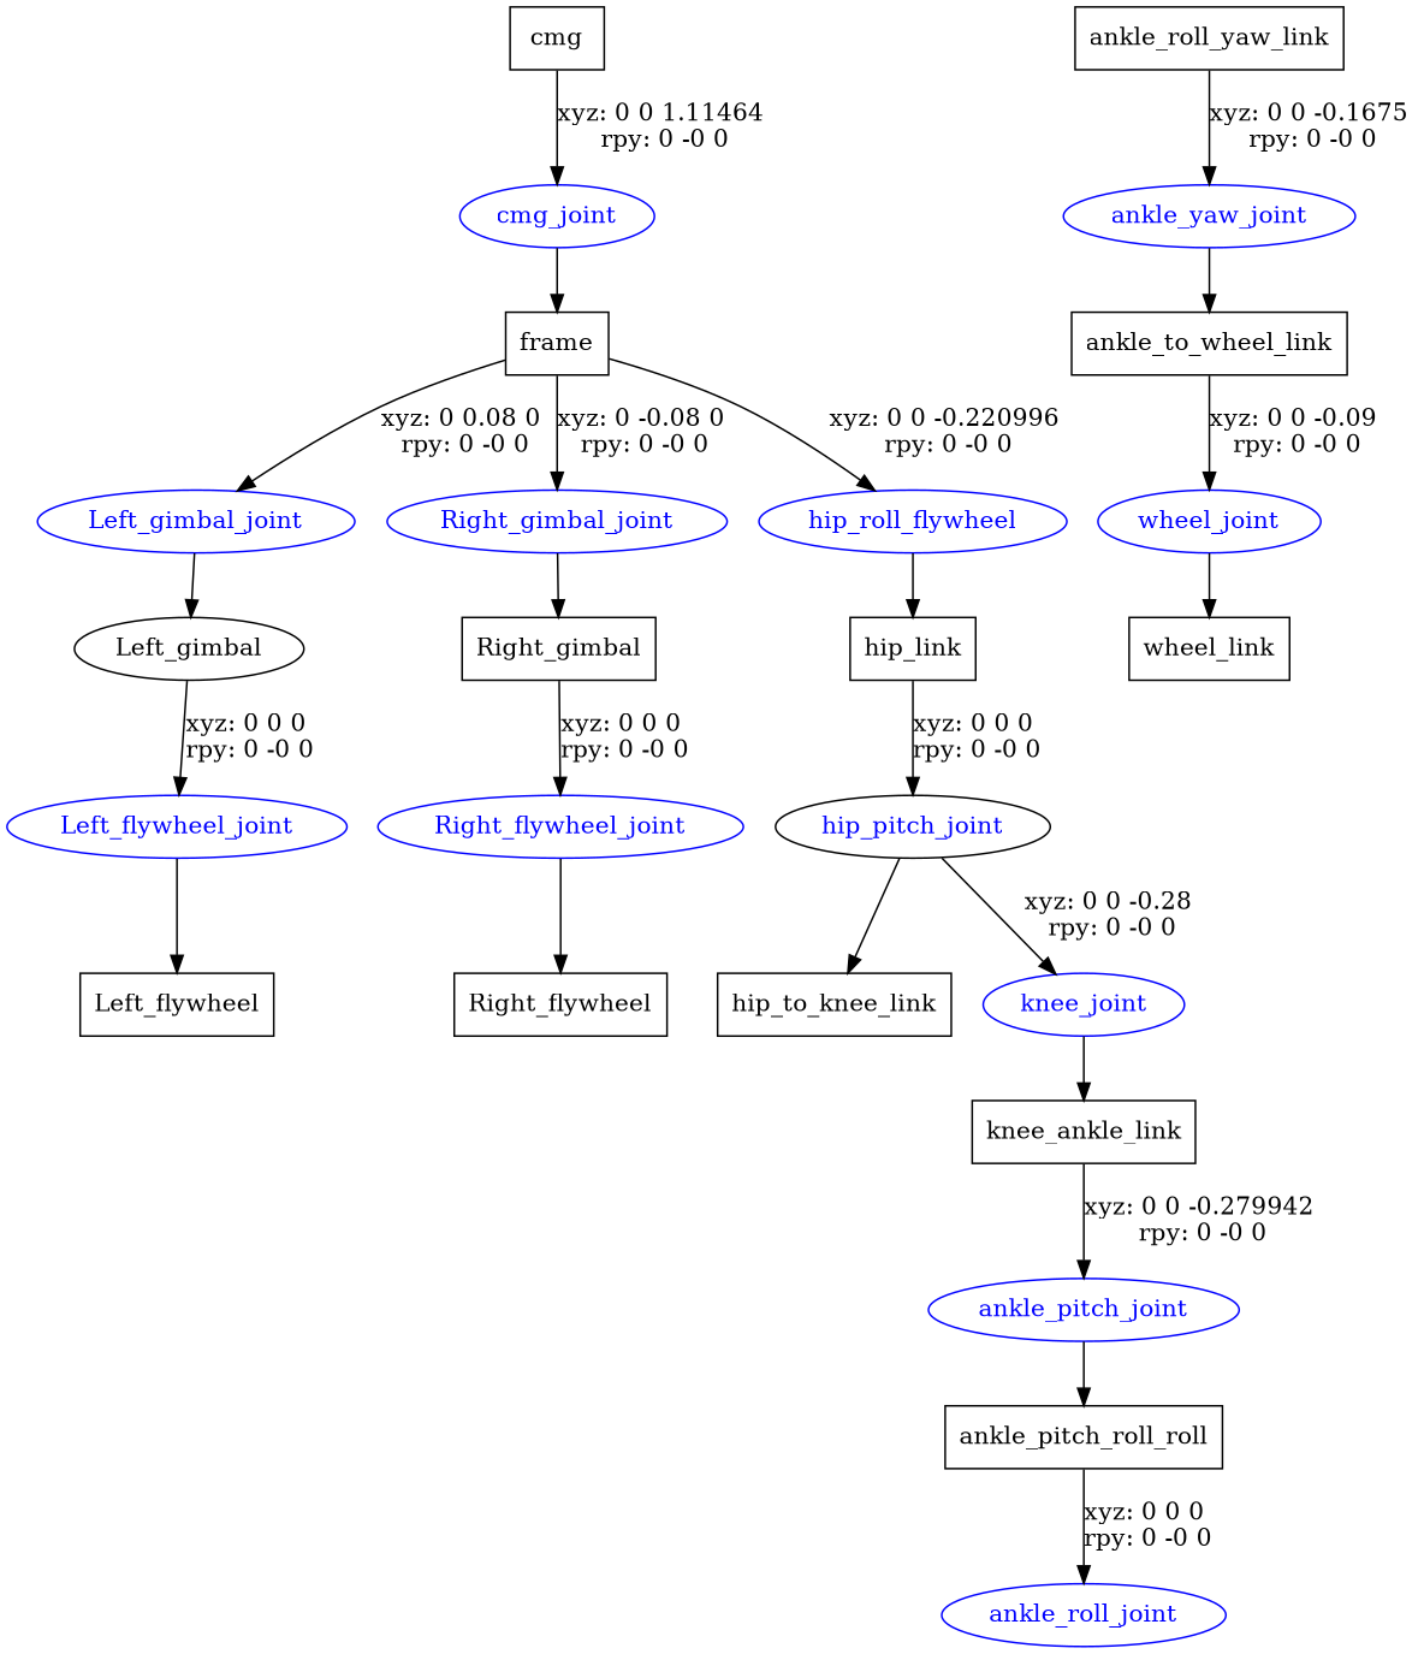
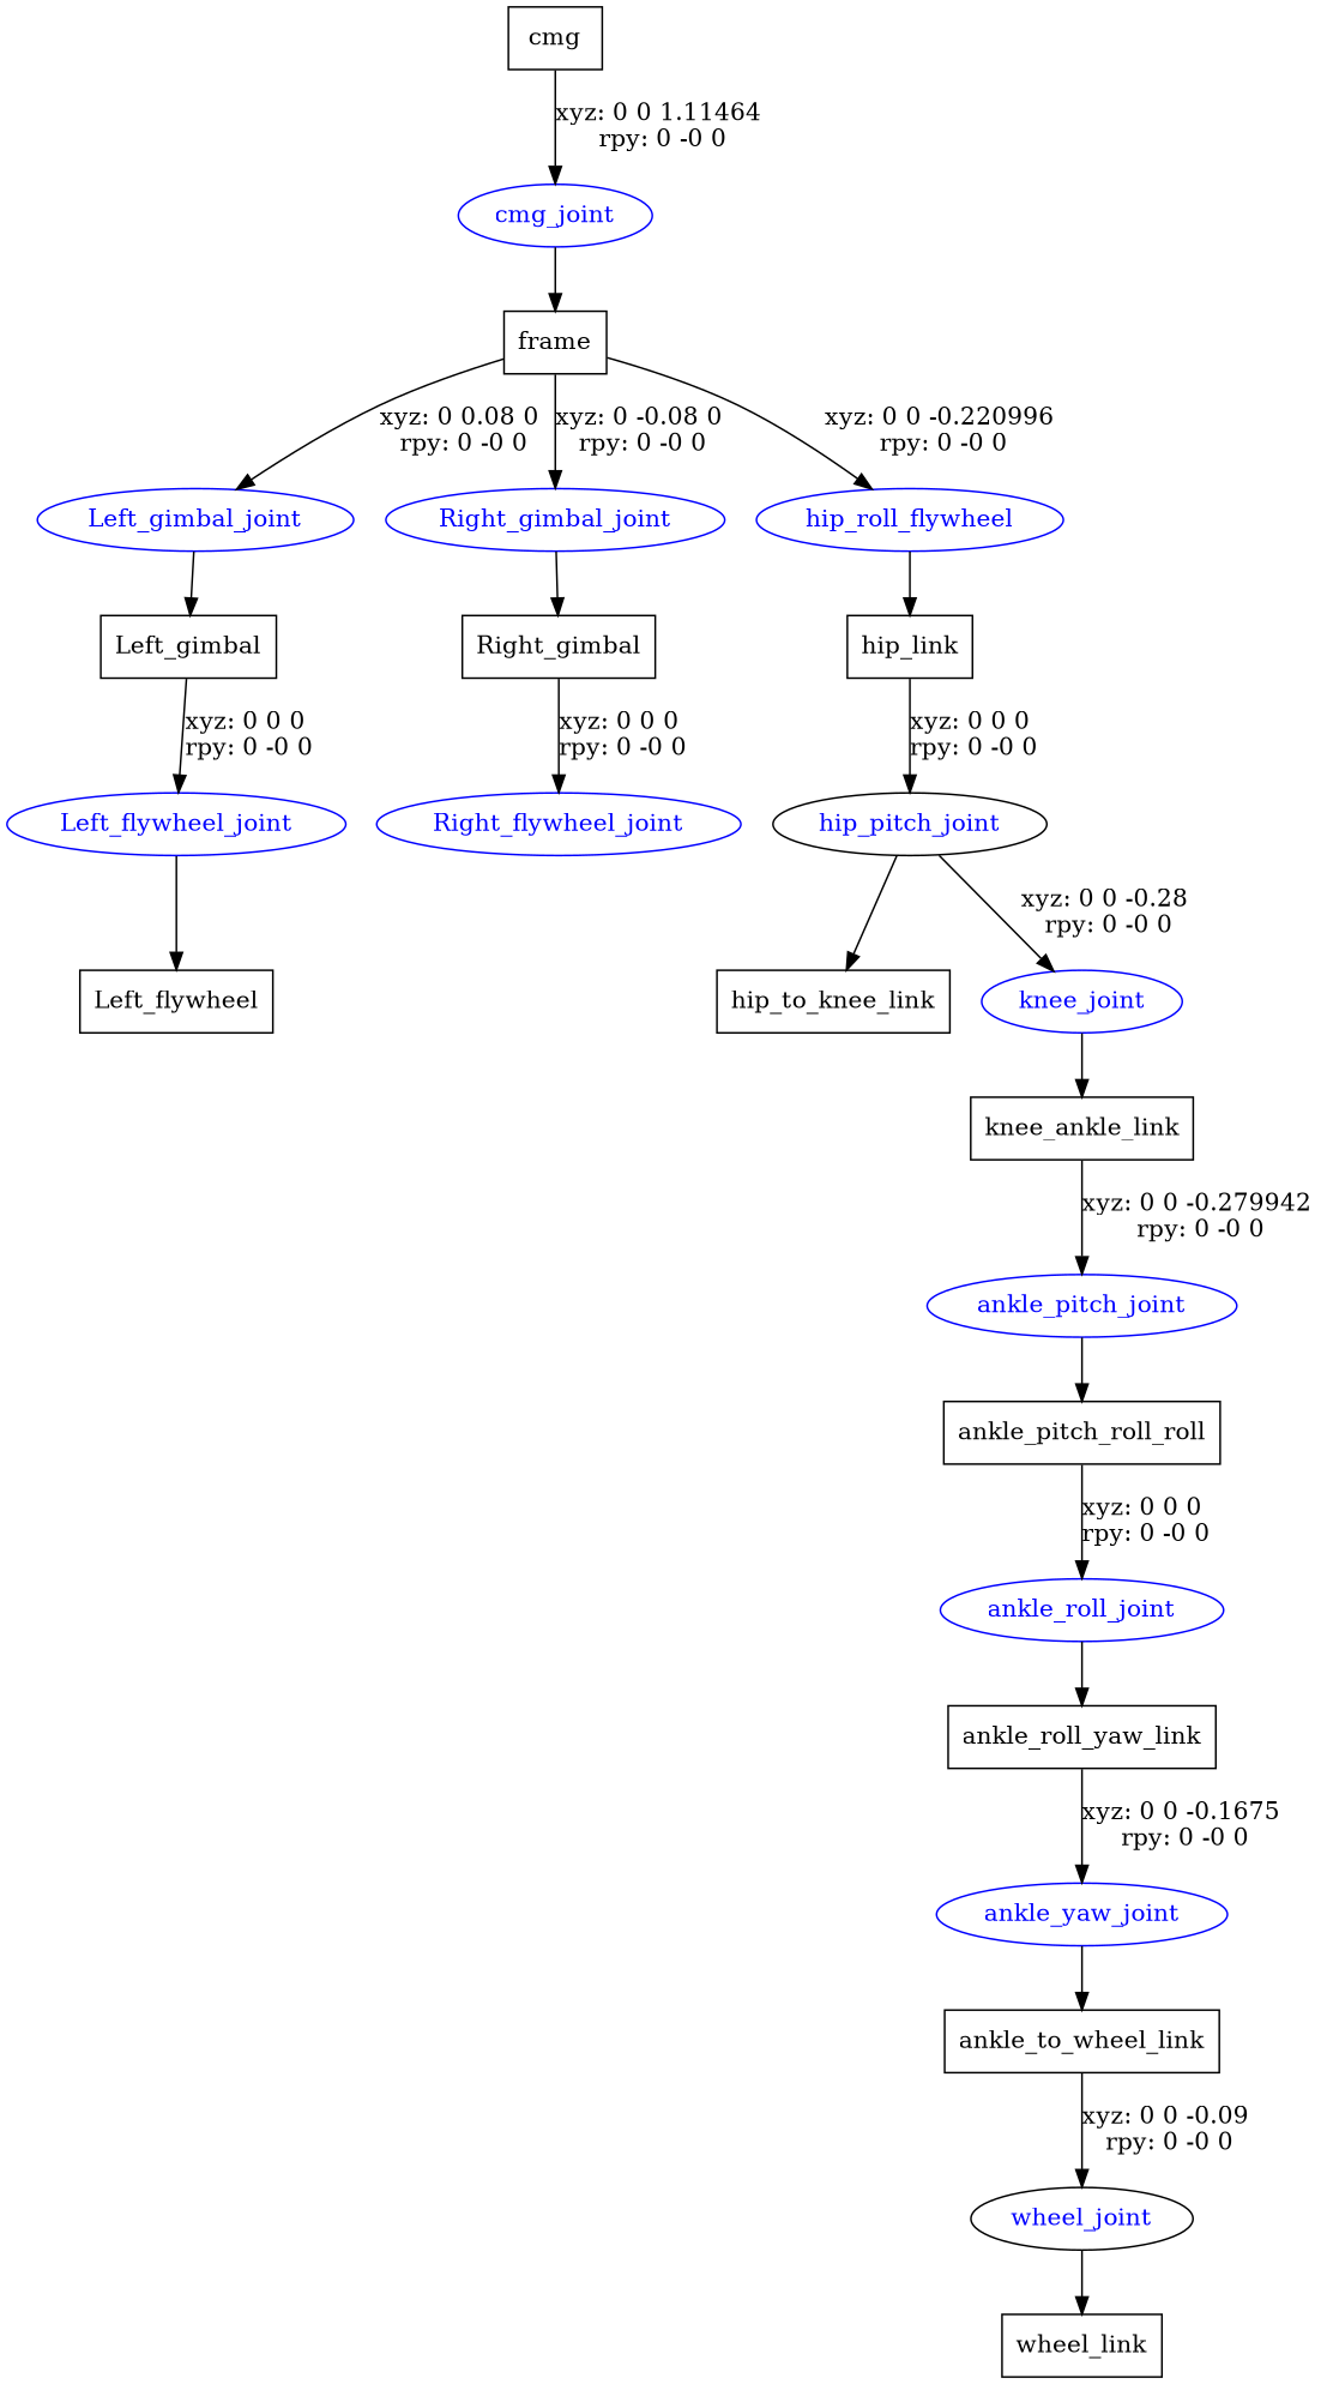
  digraph {
    node [shape=box]
    n1 [label=cmg]
    cmg_joint [color=blue fontcolor=blue shape=ellipse]
    n3 [label=frame]
    Left_gimbal_joint [color=blue fontcolor=blue shape=ellipse]
    Right_gimbal_joint [color=blue fontcolor=blue shape=ellipse]
    n6 [color=blue fontcolor=blue label=hip_roll_flywheel shape=ellipse]
-   n7 [label=Left_gimbal shape=ellipse]
+   n7 [label=Left_gimbal]
    n8 [label=Right_gimbal]
    n9 [label=hip_link]
    Left_flywheel_joint [color=blue fontcolor=blue shape=ellipse]
    n11 [label=Left_flywheel]
    Right_flywheel_joint [color=blue fontcolor=blue shape=ellipse]
-   n13 [label=Right_flywheel]
    hip_pitch_joint [color=black fontcolor=blue shape=ellipse]
    n15 [label=hip_to_knee_link]
    knee_joint [color=blue fontcolor=blue shape=ellipse]
    n17 [label=knee_ankle_link]
    ankle_pitch_joint [color=blue fontcolor=blue shape=ellipse]
    n19 [label=ankle_pitch_roll_roll]
    ankle_roll_joint [color=blue fontcolor=blue shape=ellipse]
    n21 [label=ankle_roll_yaw_link]
    ankle_yaw_joint [color=blue fontcolor=blue shape=ellipse]
    n23 [label=ankle_to_wheel_link]
-   wheel_joint [color=blue fontcolor=blue shape=ellipse]
+   wheel_joint [color=black fontcolor=blue shape=ellipse]
    n25 [label=wheel_link]
    n1 -> cmg_joint [label="xyz: 0 0 1.11464 \nrpy: 0 -0 0"]
    cmg_joint -> n3
    n3 -> Left_gimbal_joint [label="xyz: 0 0.08 0 \nrpy: 0 -0 0"]
    n3 -> Right_gimbal_joint [label="xyz: 0 -0.08 0 \nrpy: 0 -0 0"]
    n3 -> n6 [label="xyz: 0 0 -0.220996 \nrpy: 0 -0 0"]
    Left_gimbal_joint -> n7
    Right_gimbal_joint -> n8
    n6 -> n9
    n7 -> Left_flywheel_joint [label="xyz: 0 0 0 \nrpy: 0 -0 0"]
    n8 -> Right_flywheel_joint [label="xyz: 0 0 0 \nrpy: 0 -0 0"]
    n9 -> hip_pitch_joint [label="xyz: 0 0 0 \nrpy: 0 -0 0"]
    Left_flywheel_joint -> n11
-   Right_flywheel_joint -> n13
    hip_pitch_joint -> n15
    hip_pitch_joint -> knee_joint [label="xyz: 0 0 -0.28 \nrpy: 0 -0 0"]
    knee_joint -> n17
    n17 -> ankle_pitch_joint [label="xyz: 0 0 -0.279942 \nrpy: 0 -0 0"]
    ankle_pitch_joint -> n19
    n19 -> ankle_roll_joint [label="xyz: 0 0 0 \nrpy: 0 -0 0"]
+   ankle_roll_joint -> n21
    n21 -> ankle_yaw_joint [label="xyz: 0 0 -0.1675 \nrpy: 0 -0 0"]
    ankle_yaw_joint -> n23
    n23 -> wheel_joint [label="xyz: 0 0 -0.09 \nrpy: 0 -0 0"]
    wheel_joint -> n25
  }
